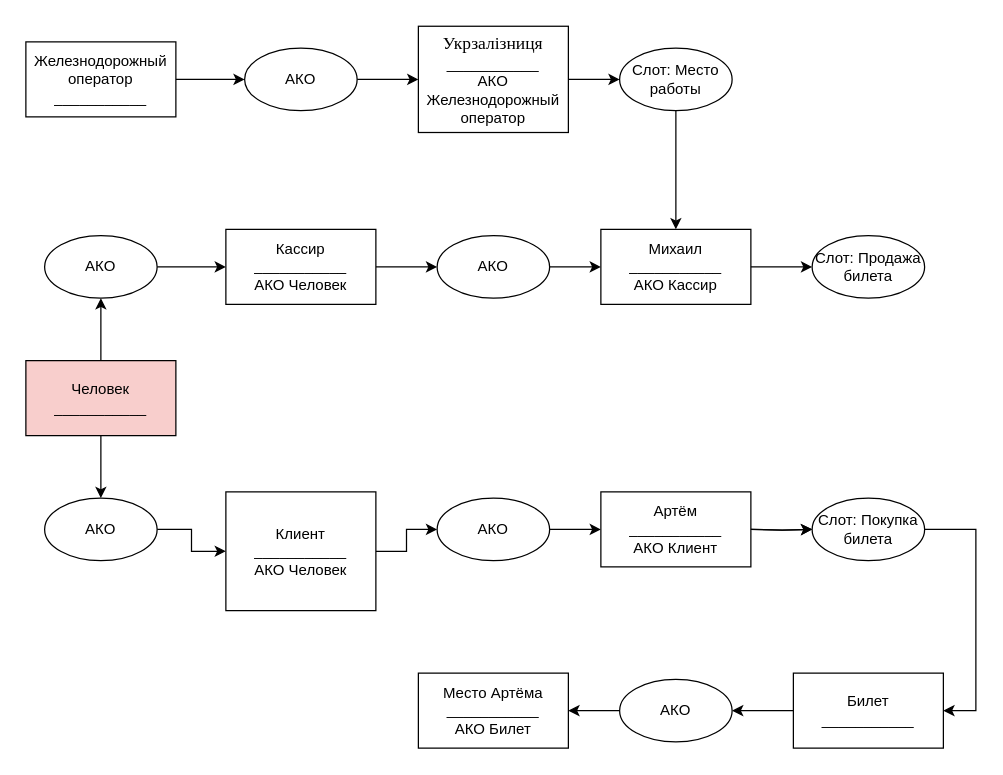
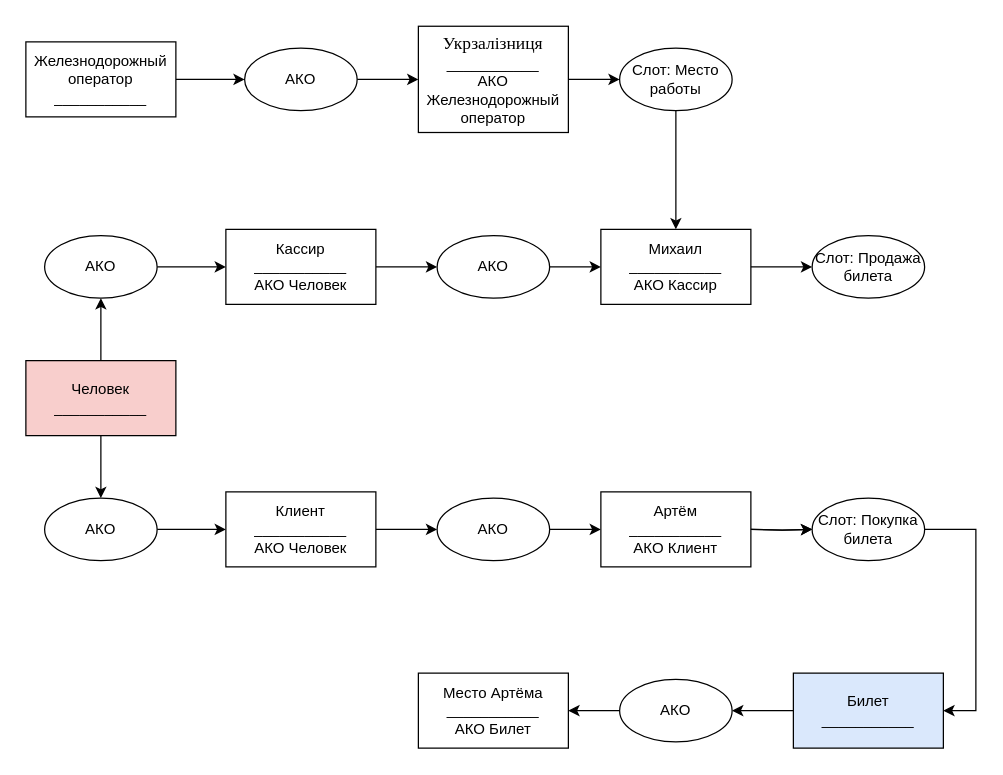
  <mxCell id="0" />
  <mxCell id="1" parent="0" />
  <mxCell id="2" style="edgeStyle=orthogonalEdgeStyle;rounded=0;orthogonalLoop=1;jettySize=auto;html=1;exitX=0.5;exitY=0;exitDx=0;exitDy=0;entryX=0.5;entryY=1;entryDx=0;entryDy=0;" parent="1" source="4" target="6" edge="1"><mxGeometry relative="1" as="geometry" /></mxCell>
  <mxCell id="3" style="edgeStyle=orthogonalEdgeStyle;rounded=0;orthogonalLoop=1;jettySize=auto;html=1;exitX=0.5;exitY=1;exitDx=0;exitDy=0;entryX=0.5;entryY=0;entryDx=0;entryDy=0;" parent="1" source="4" target="8" edge="1"><mxGeometry relative="1" as="geometry" /></mxCell>
  <mxCell id="4" value="Человек&lt;br&gt;___________" style="rounded=0;whiteSpace=wrap;html=1;fillColor=#f8cecc;" parent="1" vertex="1"><mxGeometry x="20" y="288" width="120" height="60" as="geometry" /></mxCell>
  <mxCell id="5" style="edgeStyle=orthogonalEdgeStyle;rounded=0;orthogonalLoop=1;jettySize=auto;html=1;exitX=1;exitY=0.5;exitDx=0;exitDy=0;entryX=0;entryY=0.5;entryDx=0;entryDy=0;" parent="1" source="6" target="10" edge="1"><mxGeometry relative="1" as="geometry" /></mxCell>
  <mxCell id="6" value="АКО" style="ellipse;whiteSpace=wrap;html=1;" parent="1" vertex="1"><mxGeometry x="35" y="188" width="90" height="50" as="geometry" /></mxCell>
  <mxCell id="7" style="edgeStyle=orthogonalEdgeStyle;rounded=0;orthogonalLoop=1;jettySize=auto;html=1;exitX=1;exitY=0.5;exitDx=0;exitDy=0;entryX=0;entryY=0.5;entryDx=0;entryDy=0;" parent="1" source="8" target="12" edge="1"><mxGeometry relative="1" as="geometry" /></mxCell>
  <mxCell id="8" value="АКО" style="ellipse;whiteSpace=wrap;html=1;" parent="1" vertex="1"><mxGeometry x="35" y="398" width="90" height="50" as="geometry" /></mxCell>
  <mxCell id="9" style="edgeStyle=orthogonalEdgeStyle;rounded=0;orthogonalLoop=1;jettySize=auto;html=1;exitX=1;exitY=0.5;exitDx=0;exitDy=0;entryX=0;entryY=0.5;entryDx=0;entryDy=0;" parent="1" source="10" target="18" edge="1"><mxGeometry relative="1" as="geometry" /></mxCell>
  <mxCell id="10" value="Кассир&lt;br&gt;___________&lt;br&gt;АКО Человек" style="rounded=0;whiteSpace=wrap;html=1;" parent="1" vertex="1"><mxGeometry x="180" y="183" width="120" height="60" as="geometry" /></mxCell>
  <mxCell id="11" style="edgeStyle=orthogonalEdgeStyle;rounded=0;orthogonalLoop=1;jettySize=auto;html=1;exitX=1;exitY=0.5;exitDx=0;exitDy=0;entryX=0;entryY=0.5;entryDx=0;entryDy=0;" parent="1" source="12" target="14" edge="1"><mxGeometry relative="1" as="geometry" /></mxCell>
- <mxCell id="12" value="Клиент&lt;br&gt;___________&lt;br&gt;АКО Человек" style="rounded=0;whiteSpace=wrap;html=1;" parent="1" vertex="1"><mxGeometry x="180" y="393" width="120" height="95" as="geometry" /></mxCell>
+ <mxCell id="12" value="Клиент&lt;br&gt;___________&lt;br&gt;АКО Человек" style="rounded=0;whiteSpace=wrap;html=1;" parent="1" vertex="1"><mxGeometry x="180" y="393" width="120" height="60" as="geometry" /></mxCell>
  <mxCell id="13" style="edgeStyle=orthogonalEdgeStyle;rounded=0;orthogonalLoop=1;jettySize=auto;html=1;exitX=1;exitY=0.5;exitDx=0;exitDy=0;entryX=0;entryY=0.5;entryDx=0;entryDy=0;" parent="1" source="14" target="16" edge="1"><mxGeometry relative="1" as="geometry" /></mxCell>
  <mxCell id="14" value="АКО" style="ellipse;whiteSpace=wrap;html=1;" parent="1" vertex="1"><mxGeometry x="349" y="398" width="90" height="50" as="geometry" /></mxCell>
  <mxCell id="15" value="" style="edgeStyle=orthogonalEdgeStyle;rounded=0;orthogonalLoop=1;jettySize=auto;html=1;" parent="1" target="22" edge="1"><mxGeometry relative="1" as="geometry"><mxPoint x="600" y="423" as="sourcePoint" /></mxGeometry></mxCell>
  <mxCell id="16" value="Артём&lt;br&gt;___________&lt;br&gt;АКО Клиент" style="rounded=0;whiteSpace=wrap;html=1;" parent="1" vertex="1"><mxGeometry x="480" y="393" width="120" height="60" as="geometry" /></mxCell>
  <mxCell id="17" style="edgeStyle=orthogonalEdgeStyle;rounded=0;orthogonalLoop=1;jettySize=auto;html=1;exitX=1;exitY=0.5;exitDx=0;exitDy=0;entryX=0;entryY=0.5;entryDx=0;entryDy=0;" parent="1" source="18" target="19" edge="1"><mxGeometry relative="1" as="geometry" /></mxCell>
  <mxCell id="18" value="АКО" style="ellipse;whiteSpace=wrap;html=1;" parent="1" vertex="1"><mxGeometry x="349" y="188" width="90" height="50" as="geometry" /></mxCell>
  <mxCell id="19" value="Михаил&lt;br&gt;___________&lt;br&gt;АКО Кассир" style="rounded=0;whiteSpace=wrap;html=1;" parent="1" vertex="1"><mxGeometry x="480" y="183" width="120" height="60" as="geometry" /></mxCell>
  <mxCell id="20" style="edgeStyle=orthogonalEdgeStyle;rounded=0;orthogonalLoop=1;jettySize=auto;html=1;exitX=1;exitY=0.5;exitDx=0;exitDy=0;entryX=0;entryY=0.5;entryDx=0;entryDy=0;" parent="1" target="22" edge="1"><mxGeometry relative="1" as="geometry"><mxPoint x="600" y="423" as="sourcePoint" /></mxGeometry></mxCell>
  <mxCell id="21" style="edgeStyle=orthogonalEdgeStyle;rounded=0;orthogonalLoop=1;jettySize=auto;html=1;entryX=1;entryY=0.5;entryDx=0;entryDy=0;" edge="1" parent="1" source="22" target="24"><mxGeometry relative="1" as="geometry"><Array as="points"><mxPoint x="780" y="423" /><mxPoint x="780" y="568" /></Array></mxGeometry></mxCell>
  <mxCell id="22" value="Слот: Покупка билета" style="ellipse;whiteSpace=wrap;html=1;" parent="1" vertex="1"><mxGeometry x="649" y="398" width="90" height="50" as="geometry" /></mxCell>
  <mxCell id="23" style="edgeStyle=orthogonalEdgeStyle;rounded=0;orthogonalLoop=1;jettySize=auto;html=1;exitX=0;exitY=0.5;exitDx=0;exitDy=0;entryX=1;entryY=0.5;entryDx=0;entryDy=0;" edge="1" parent="1" source="24" target="27"><mxGeometry relative="1" as="geometry" /></mxCell>
- <mxCell id="24" value="Билет&lt;br&gt;___________" style="rounded=0;whiteSpace=wrap;html=1;" parent="1" vertex="1"><mxGeometry x="634" y="538" width="120" height="60" as="geometry" /></mxCell>
+ <mxCell id="24" value="Билет&lt;br&gt;___________" style="rounded=0;whiteSpace=wrap;html=1;fillColor=#dae8fc;" parent="1" vertex="1"><mxGeometry x="634" y="538" width="120" height="60" as="geometry" /></mxCell>
  <mxCell id="25" value="Место Артёма&lt;br&gt;___________&lt;br&gt;АКО Билет" style="rounded=0;whiteSpace=wrap;html=1;" parent="1" vertex="1"><mxGeometry x="334" y="538" width="120" height="60" as="geometry" /></mxCell>
  <mxCell id="26" style="edgeStyle=orthogonalEdgeStyle;rounded=0;orthogonalLoop=1;jettySize=auto;html=1;exitX=0;exitY=0.5;exitDx=0;exitDy=0;entryX=1;entryY=0.5;entryDx=0;entryDy=0;" edge="1" parent="1" source="27" target="25"><mxGeometry relative="1" as="geometry" /></mxCell>
  <mxCell id="27" value="АКО" style="ellipse;whiteSpace=wrap;html=1;" parent="1" vertex="1"><mxGeometry x="495" y="543" width="90" height="50" as="geometry" /></mxCell>
  <mxCell id="28" style="edgeStyle=orthogonalEdgeStyle;rounded=0;orthogonalLoop=1;jettySize=auto;html=1;exitX=1;exitY=0.5;exitDx=0;exitDy=0;entryX=0;entryY=0.5;entryDx=0;entryDy=0;" edge="1" parent="1" target="29" source="19"><mxGeometry relative="1" as="geometry"><mxPoint x="604" y="223" as="sourcePoint" /></mxGeometry></mxCell>
  <mxCell id="29" value="Слот: Продажа билета" style="ellipse;whiteSpace=wrap;html=1;" vertex="1" parent="1"><mxGeometry x="649" y="188" width="90" height="50" as="geometry" /></mxCell>
  <mxCell id="30" style="edgeStyle=orthogonalEdgeStyle;rounded=0;orthogonalLoop=1;jettySize=auto;html=1;exitX=0.5;exitY=1;exitDx=0;exitDy=0;entryX=0.5;entryY=0;entryDx=0;entryDy=0;" edge="1" parent="1" source="31" target="19"><mxGeometry relative="1" as="geometry" /></mxCell>
  <mxCell id="31" value="Слот: Место работы" style="ellipse;whiteSpace=wrap;html=1;" vertex="1" parent="1"><mxGeometry x="495" y="38" width="90" height="50" as="geometry" /></mxCell>
  <mxCell id="32" style="edgeStyle=orthogonalEdgeStyle;rounded=0;orthogonalLoop=1;jettySize=auto;html=1;exitX=1;exitY=0.5;exitDx=0;exitDy=0;entryX=0;entryY=0.5;entryDx=0;entryDy=0;" edge="1" parent="1" source="33" target="31"><mxGeometry relative="1" as="geometry" /></mxCell>
  <mxCell id="33" value="&lt;span lang=&quot;UK&quot; style=&quot;line-height: 150% ; font-family: &amp;#34;times new roman&amp;#34; , serif&quot;&gt;&lt;font style=&quot;font-size: 14px&quot;&gt;Укрзалізниця&lt;/font&gt;&lt;/span&gt;&lt;br&gt;&lt;span&gt;___________&lt;/span&gt;&lt;br&gt;&lt;span&gt;АКО Железнодорожный оператор&lt;/span&gt;" style="rounded=0;whiteSpace=wrap;html=1;" vertex="1" parent="1"><mxGeometry x="334" y="20.5" width="120" height="85" as="geometry" /></mxCell>
  <mxCell id="34" style="edgeStyle=orthogonalEdgeStyle;rounded=0;orthogonalLoop=1;jettySize=auto;html=1;exitX=1;exitY=0.5;exitDx=0;exitDy=0;entryX=0;entryY=0.5;entryDx=0;entryDy=0;" edge="1" parent="1" source="35" target="33"><mxGeometry relative="1" as="geometry" /></mxCell>
  <mxCell id="35" value="АКО" style="ellipse;whiteSpace=wrap;html=1;" vertex="1" parent="1"><mxGeometry x="195" y="38" width="90" height="50" as="geometry" /></mxCell>
  <mxCell id="36" style="edgeStyle=orthogonalEdgeStyle;rounded=0;orthogonalLoop=1;jettySize=auto;html=1;exitX=1;exitY=0.5;exitDx=0;exitDy=0;entryX=0;entryY=0.5;entryDx=0;entryDy=0;" edge="1" parent="1" source="37" target="35"><mxGeometry relative="1" as="geometry" /></mxCell>
  <mxCell id="37" value="Железнодорожный оператор&lt;br&gt;___________" style="rounded=0;whiteSpace=wrap;html=1;" vertex="1" parent="1"><mxGeometry x="20" y="33" width="120" height="60" as="geometry" /></mxCell>
